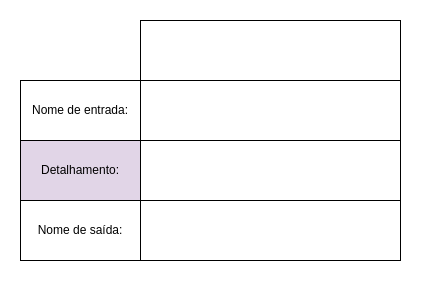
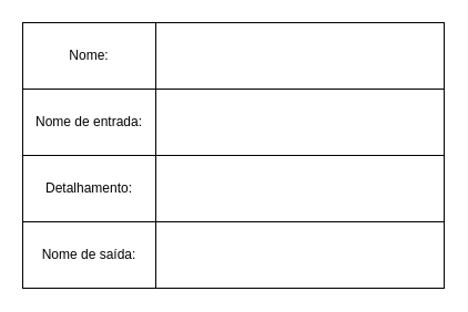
  <mxCell id="0" />
  <mxCell id="1" parent="0" />
+ <mxCell id="2" value="Nome:" style="rounded=0;whiteSpace=wrap;html=1;" vertex="1" parent="1"><mxGeometry x="20" y="20" width="120" height="60" as="geometry" /></mxCell>
  <mxCell id="3" value="Nome de entrada:" style="rounded=0;whiteSpace=wrap;html=1;" vertex="1" parent="1"><mxGeometry x="20" y="80" width="120" height="60" as="geometry" /></mxCell>
- <mxCell id="4" value="Detalhamento:" style="rounded=0;whiteSpace=wrap;html=1;fillColor=#e1d5e7;" vertex="1" parent="1"><mxGeometry x="20" y="140" width="120" height="60" as="geometry" /></mxCell>
+ <mxCell id="4" value="Detalhamento:" style="rounded=0;whiteSpace=wrap;html=1;" vertex="1" parent="1"><mxGeometry x="20" y="140" width="120" height="60" as="geometry" /></mxCell>
  <mxCell id="5" value="Nome de saída:" style="rounded=0;whiteSpace=wrap;html=1;" vertex="1" parent="1"><mxGeometry x="20" y="200" width="120" height="60" as="geometry" /></mxCell>
  <mxCell id="6" value="" style="rounded=0;whiteSpace=wrap;html=1;" vertex="1" parent="1"><mxGeometry x="140" y="20" width="260" height="60" as="geometry" /></mxCell>
  <mxCell id="7" value="" style="rounded=0;whiteSpace=wrap;html=1;" vertex="1" parent="1"><mxGeometry x="140" y="80" width="260" height="60" as="geometry" /></mxCell>
  <mxCell id="8" value="" style="rounded=0;whiteSpace=wrap;html=1;" vertex="1" parent="1"><mxGeometry x="140" y="140" width="260" height="60" as="geometry" /></mxCell>
  <mxCell id="9" value="" style="rounded=0;whiteSpace=wrap;html=1;" vertex="1" parent="1"><mxGeometry x="140" y="200" width="260" height="60" as="geometry" /></mxCell>
